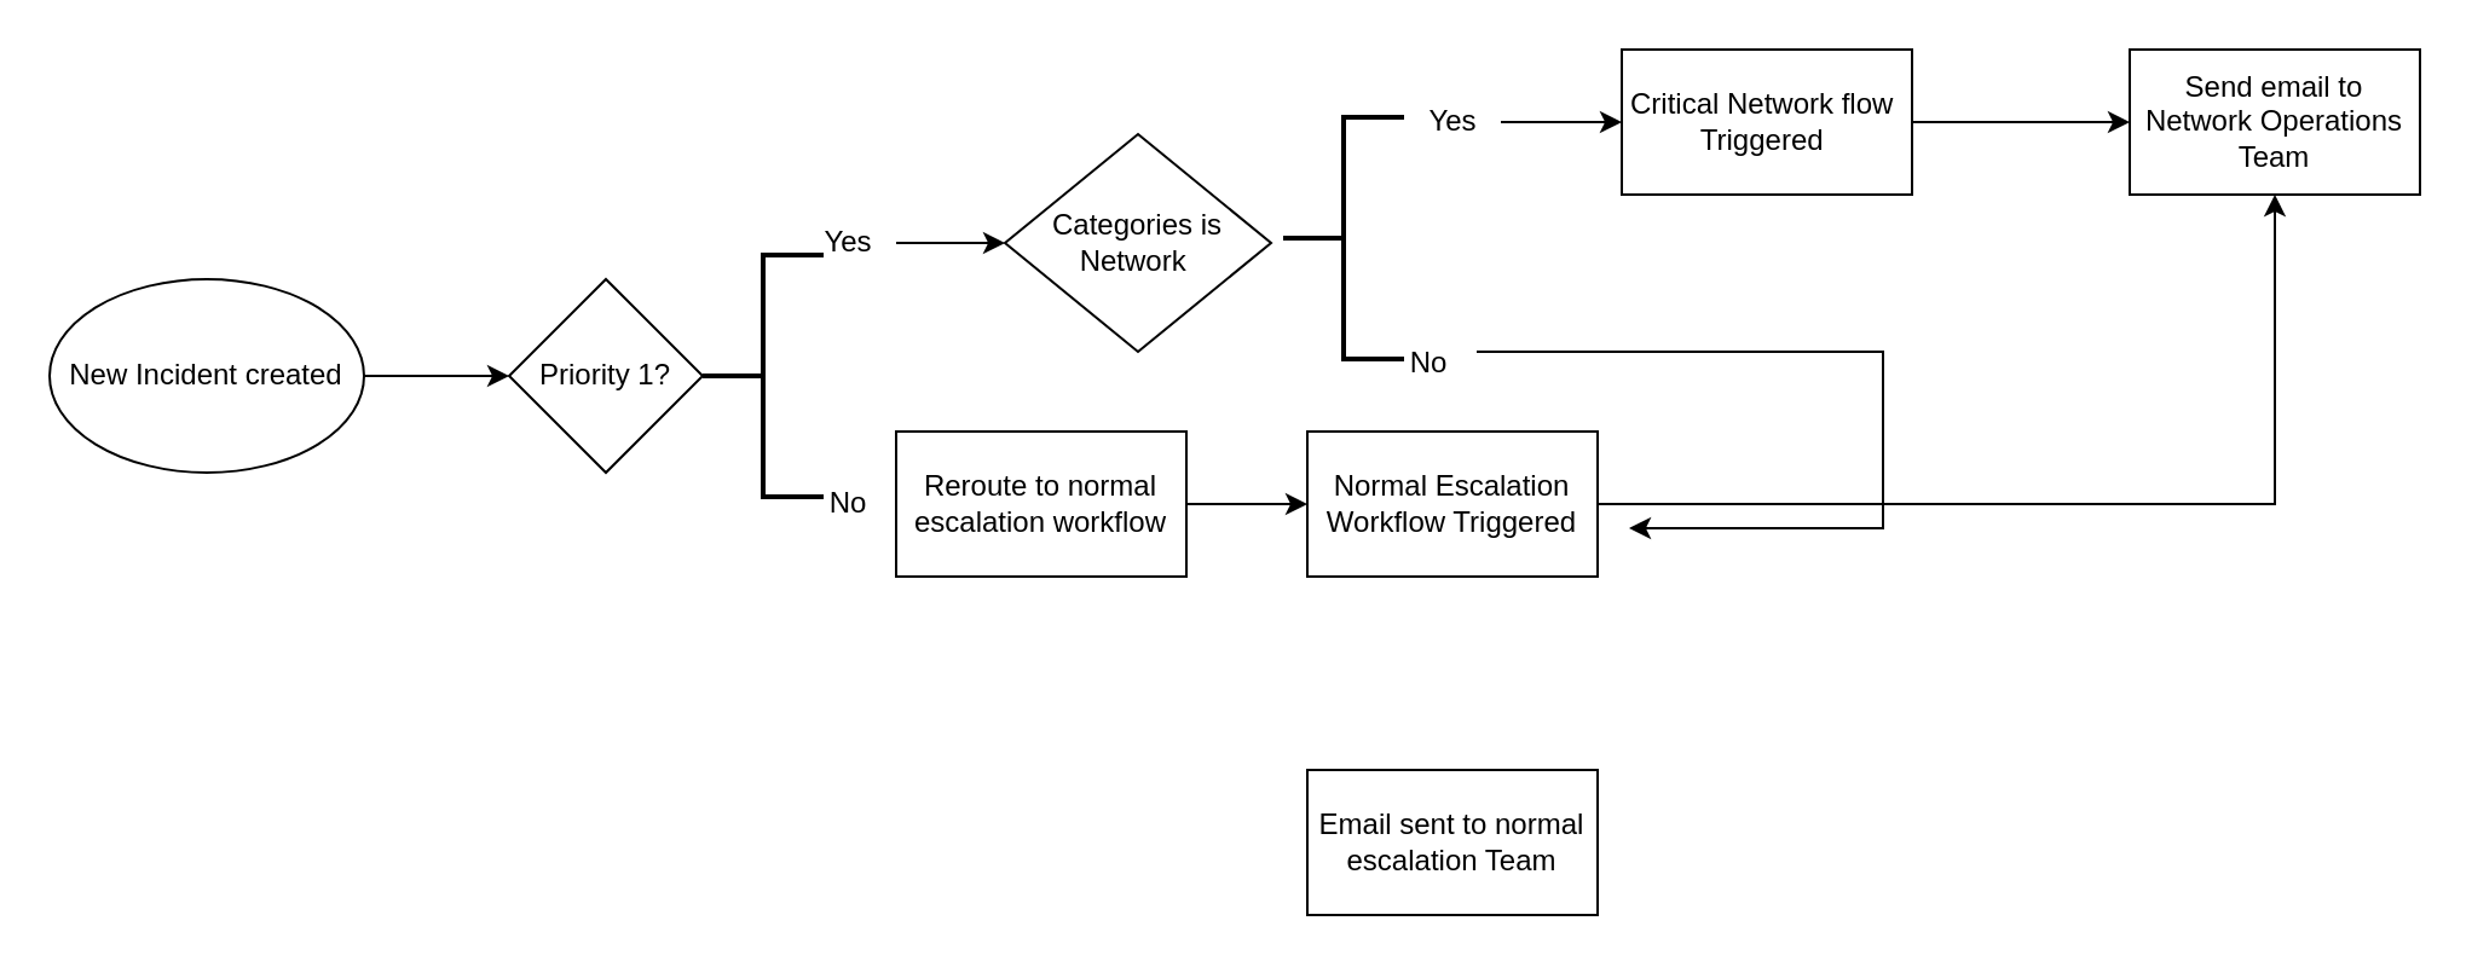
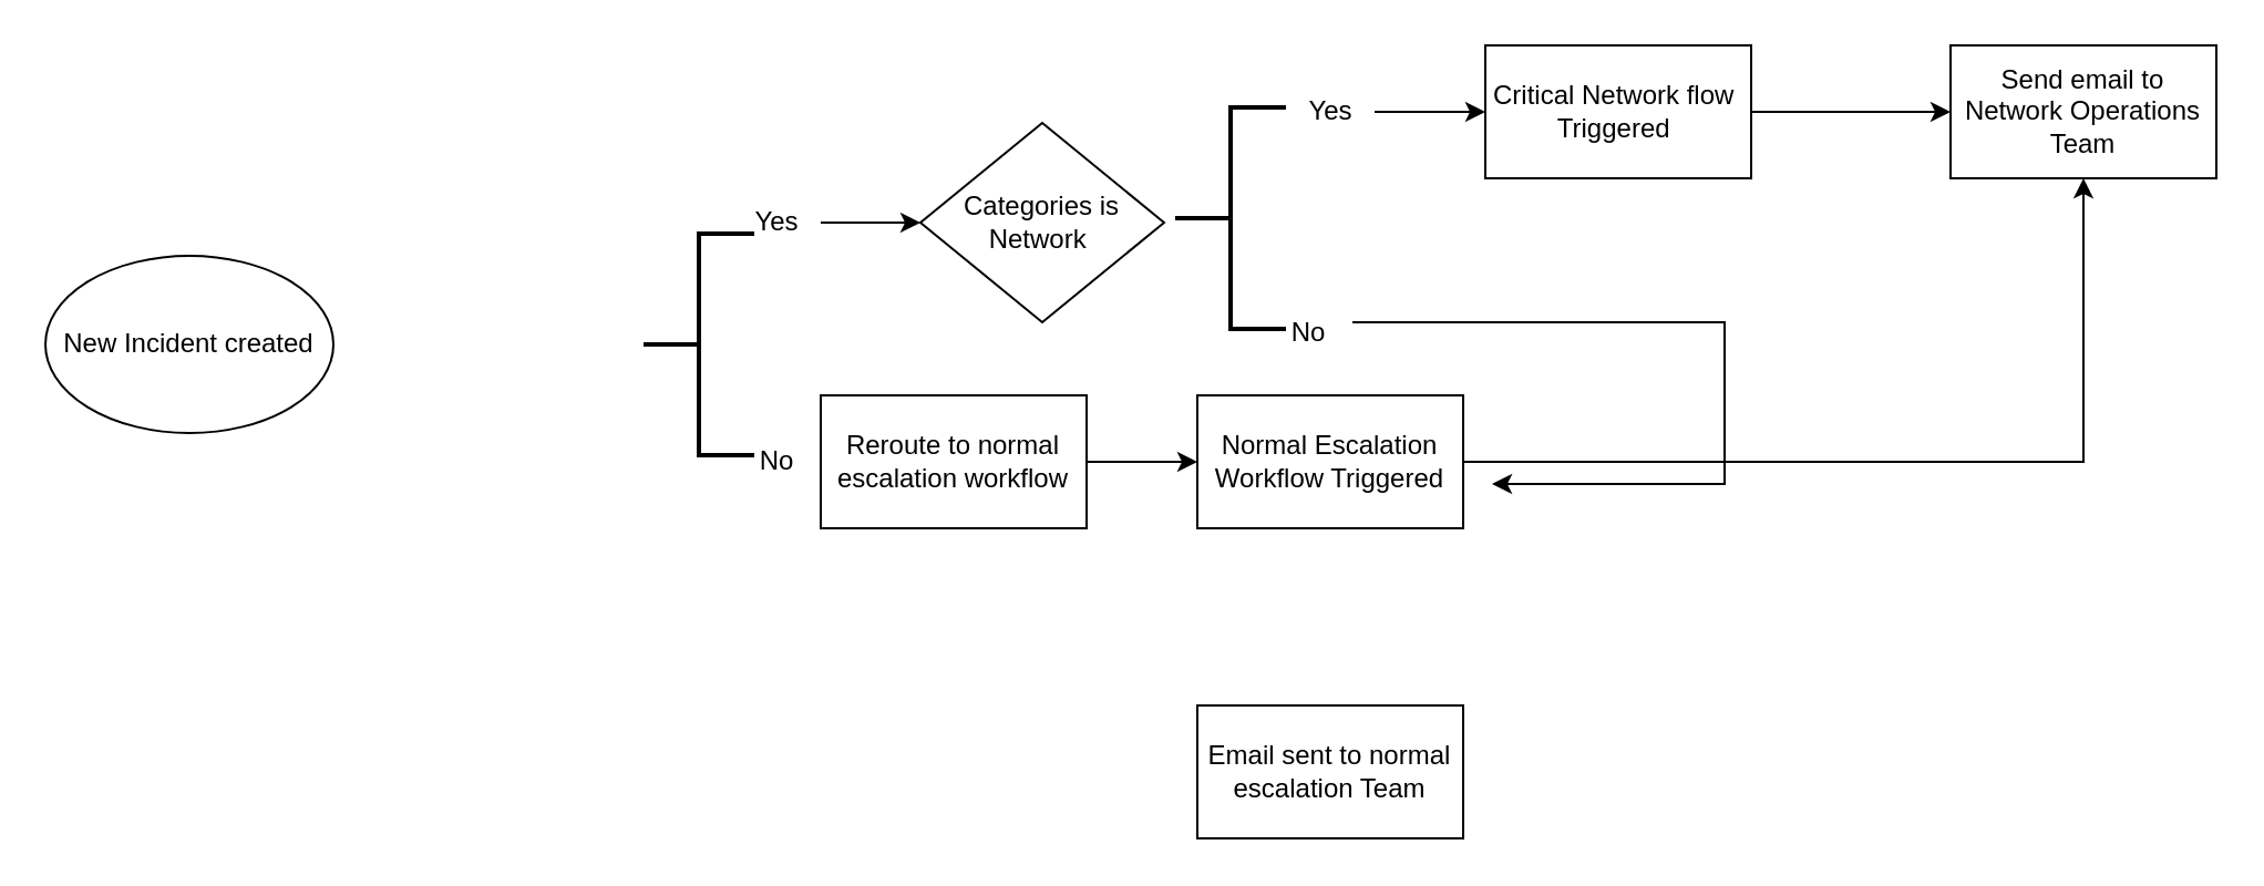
  <mxCell id="0" />
  <mxCell id="1" parent="0" />
- <mxCell id="2" value="" style="edgeStyle=orthogonalEdgeStyle;rounded=0;orthogonalLoop=1;jettySize=auto;html=1;entryX=0;entryY=0.5;entryDx=0;entryDy=0;" edge="1" parent="1" source="3" target="4"><mxGeometry relative="1" as="geometry"><mxPoint x="245" y="125" as="targetPoint" /><Array as="points"><mxPoint x="170" y="155" /><mxPoint x="170" y="155" /></Array></mxGeometry></mxCell>
  <mxCell id="3" value="New Incident created" style="ellipse;whiteSpace=wrap;html=1;" vertex="1" parent="1"><mxGeometry x="20" y="115" width="130" height="80" as="geometry" /></mxCell>
- <mxCell id="4" value="Priority 1?" style="rhombus;whiteSpace=wrap;html=1;" vertex="1" parent="1"><mxGeometry x="210" y="115" width="80" height="80" as="geometry" /></mxCell>
  <mxCell id="5" value="" style="edgeStyle=orthogonalEdgeStyle;rounded=0;orthogonalLoop=1;jettySize=auto;html=1;" edge="1" parent="1" source="10" target="7"><mxGeometry relative="1" as="geometry" /></mxCell>
  <mxCell id="6" value="Categories is Network&amp;nbsp;" style="rhombus;whiteSpace=wrap;html=1;" vertex="1" parent="1"><mxGeometry x="415" y="55" width="110" height="90" as="geometry" /></mxCell>
  <mxCell id="7" value="Send email to Network Operations Team" style="whiteSpace=wrap;html=1;" vertex="1" parent="1"><mxGeometry x="880" y="20" width="120" height="60" as="geometry" /></mxCell>
  <mxCell id="8" value="" style="edgeStyle=orthogonalEdgeStyle;rounded=0;orthogonalLoop=1;jettySize=auto;html=1;" edge="1" parent="1" source="9" target="21"><mxGeometry relative="1" as="geometry" /></mxCell>
  <mxCell id="9" value="Reroute to normal escalation workflow" style="whiteSpace=wrap;html=1;" vertex="1" parent="1"><mxGeometry x="370" y="178" width="120" height="60" as="geometry" /></mxCell>
  <mxCell id="10" value="Critical Network flow&amp;nbsp; Triggered&amp;nbsp;" style="whiteSpace=wrap;html=1;" vertex="1" parent="1"><mxGeometry x="670" y="20" width="120" height="60" as="geometry" /></mxCell>
  <mxCell id="11" value="" style="strokeWidth=2;html=1;shape=mxgraph.flowchart.annotation_2;align=left;labelPosition=right;pointerEvents=1;" vertex="1" parent="1"><mxGeometry x="290" y="105" width="50" height="100" as="geometry" /></mxCell>
  <mxCell id="12" value="No" style="text;html=1;align=center;verticalAlign=middle;resizable=0;points=[];autosize=1;strokeColor=none;fillColor=none;" vertex="1" parent="1"><mxGeometry x="330" y="193" width="40" height="30" as="geometry" /></mxCell>
  <mxCell id="13" value="" style="strokeWidth=2;html=1;shape=mxgraph.flowchart.annotation_2;align=left;labelPosition=right;pointerEvents=1;" vertex="1" parent="1"><mxGeometry x="530" y="48" width="50" height="100" as="geometry" /></mxCell>
  <mxCell id="14" value="" style="edgeStyle=orthogonalEdgeStyle;rounded=0;orthogonalLoop=1;jettySize=auto;html=1;" edge="1" parent="1" source="15" target="10"><mxGeometry relative="1" as="geometry" /></mxCell>
  <mxCell id="15" value="Yes" style="text;html=1;align=center;verticalAlign=middle;resizable=0;points=[];autosize=1;strokeColor=none;fillColor=none;" vertex="1" parent="1"><mxGeometry x="580" y="35" width="40" height="30" as="geometry" /></mxCell>
  <mxCell id="16" value="No" style="text;html=1;align=center;verticalAlign=middle;resizable=0;points=[];autosize=1;strokeColor=none;fillColor=none;" vertex="1" parent="1"><mxGeometry x="570" y="135" width="40" height="30" as="geometry" /></mxCell>
  <mxCell id="17" value="" style="endArrow=classic;html=1;rounded=0;" edge="1" parent="1"><mxGeometry width="50" height="50" relative="1" as="geometry"><mxPoint x="610" y="145" as="sourcePoint" /><mxPoint x="673" y="218" as="targetPoint" /><Array as="points"><mxPoint x="778" y="145" /><mxPoint x="778" y="218" /></Array></mxGeometry></mxCell>
  <mxCell id="18" value="" style="edgeStyle=orthogonalEdgeStyle;rounded=0;orthogonalLoop=1;jettySize=auto;html=1;" edge="1" parent="1" source="19" target="6"><mxGeometry relative="1" as="geometry" /></mxCell>
  <mxCell id="19" value="Yes" style="text;html=1;align=center;verticalAlign=middle;resizable=0;points=[];autosize=1;strokeColor=none;fillColor=none;" vertex="1" parent="1"><mxGeometry x="330" y="85" width="40" height="30" as="geometry" /></mxCell>
  <mxCell id="20" value="" style="edgeStyle=orthogonalEdgeStyle;rounded=0;orthogonalLoop=1;jettySize=auto;html=1;" edge="1" parent="1" source="21" target="7"><mxGeometry relative="1" as="geometry" /></mxCell>
  <mxCell id="21" value="Normal Escalation Workflow Triggered" style="whiteSpace=wrap;html=1;" vertex="1" parent="1"><mxGeometry x="540" y="178" width="120" height="60" as="geometry" /></mxCell>
  <mxCell id="22" value="Email sent to normal escalation Team" style="whiteSpace=wrap;html=1;" vertex="1" parent="1"><mxGeometry x="540" y="318" width="120" height="60" as="geometry" /></mxCell>
